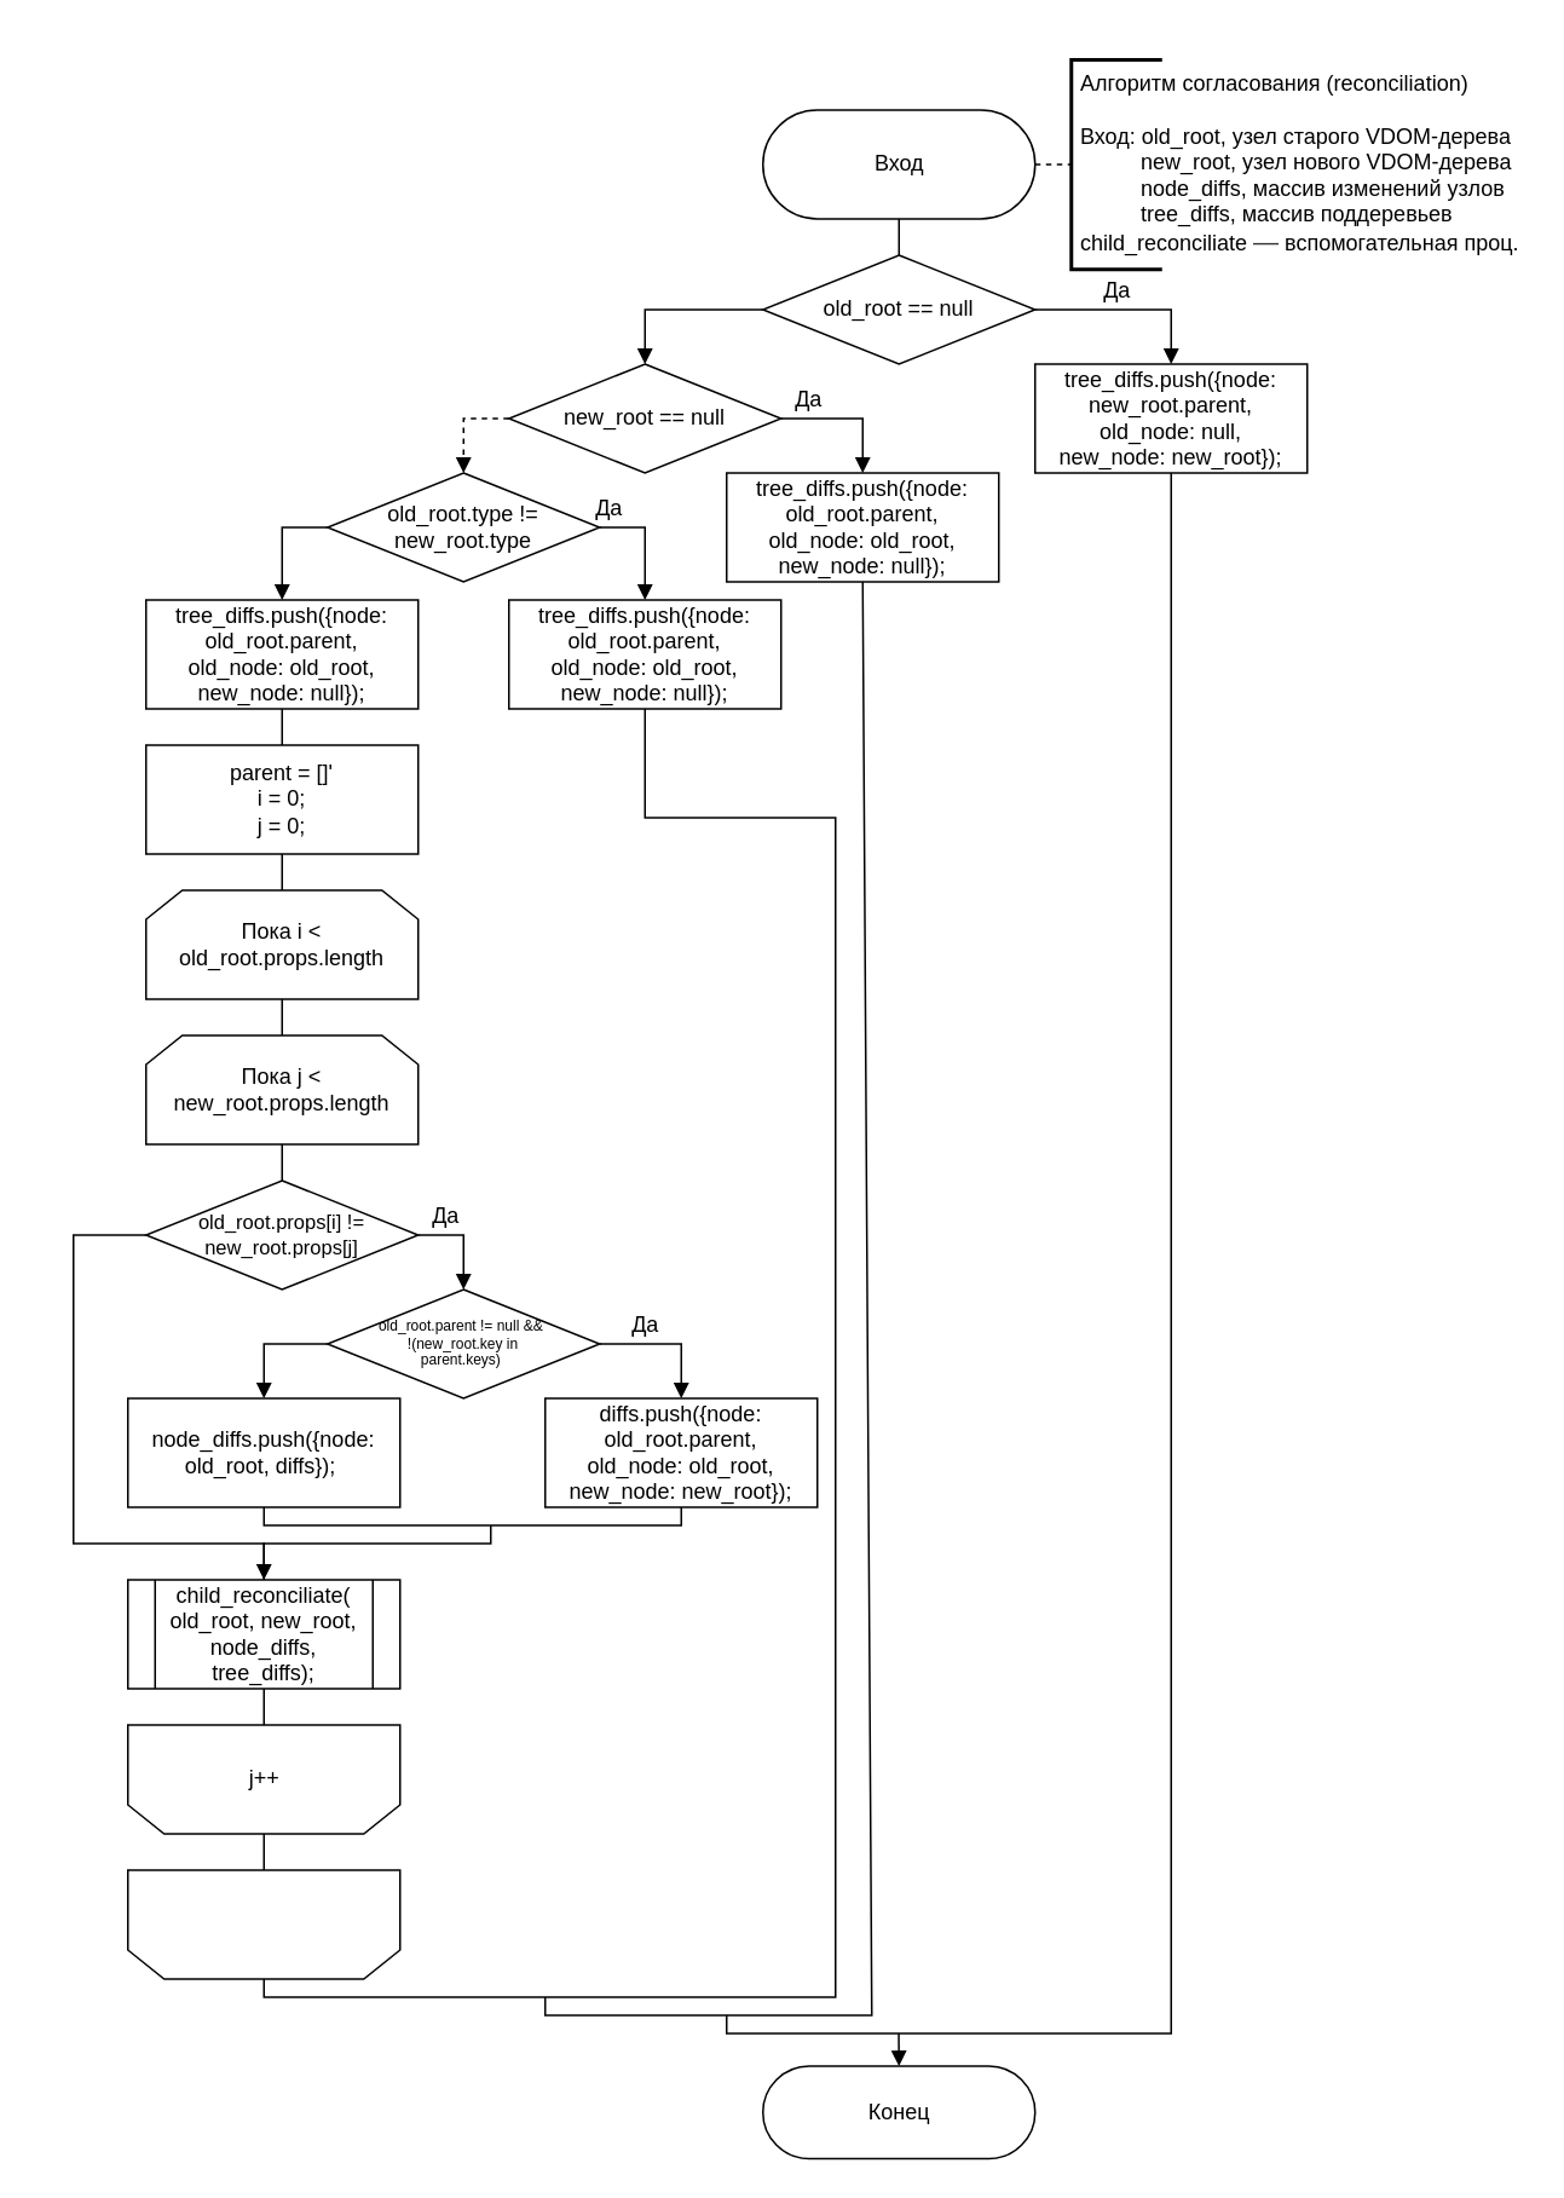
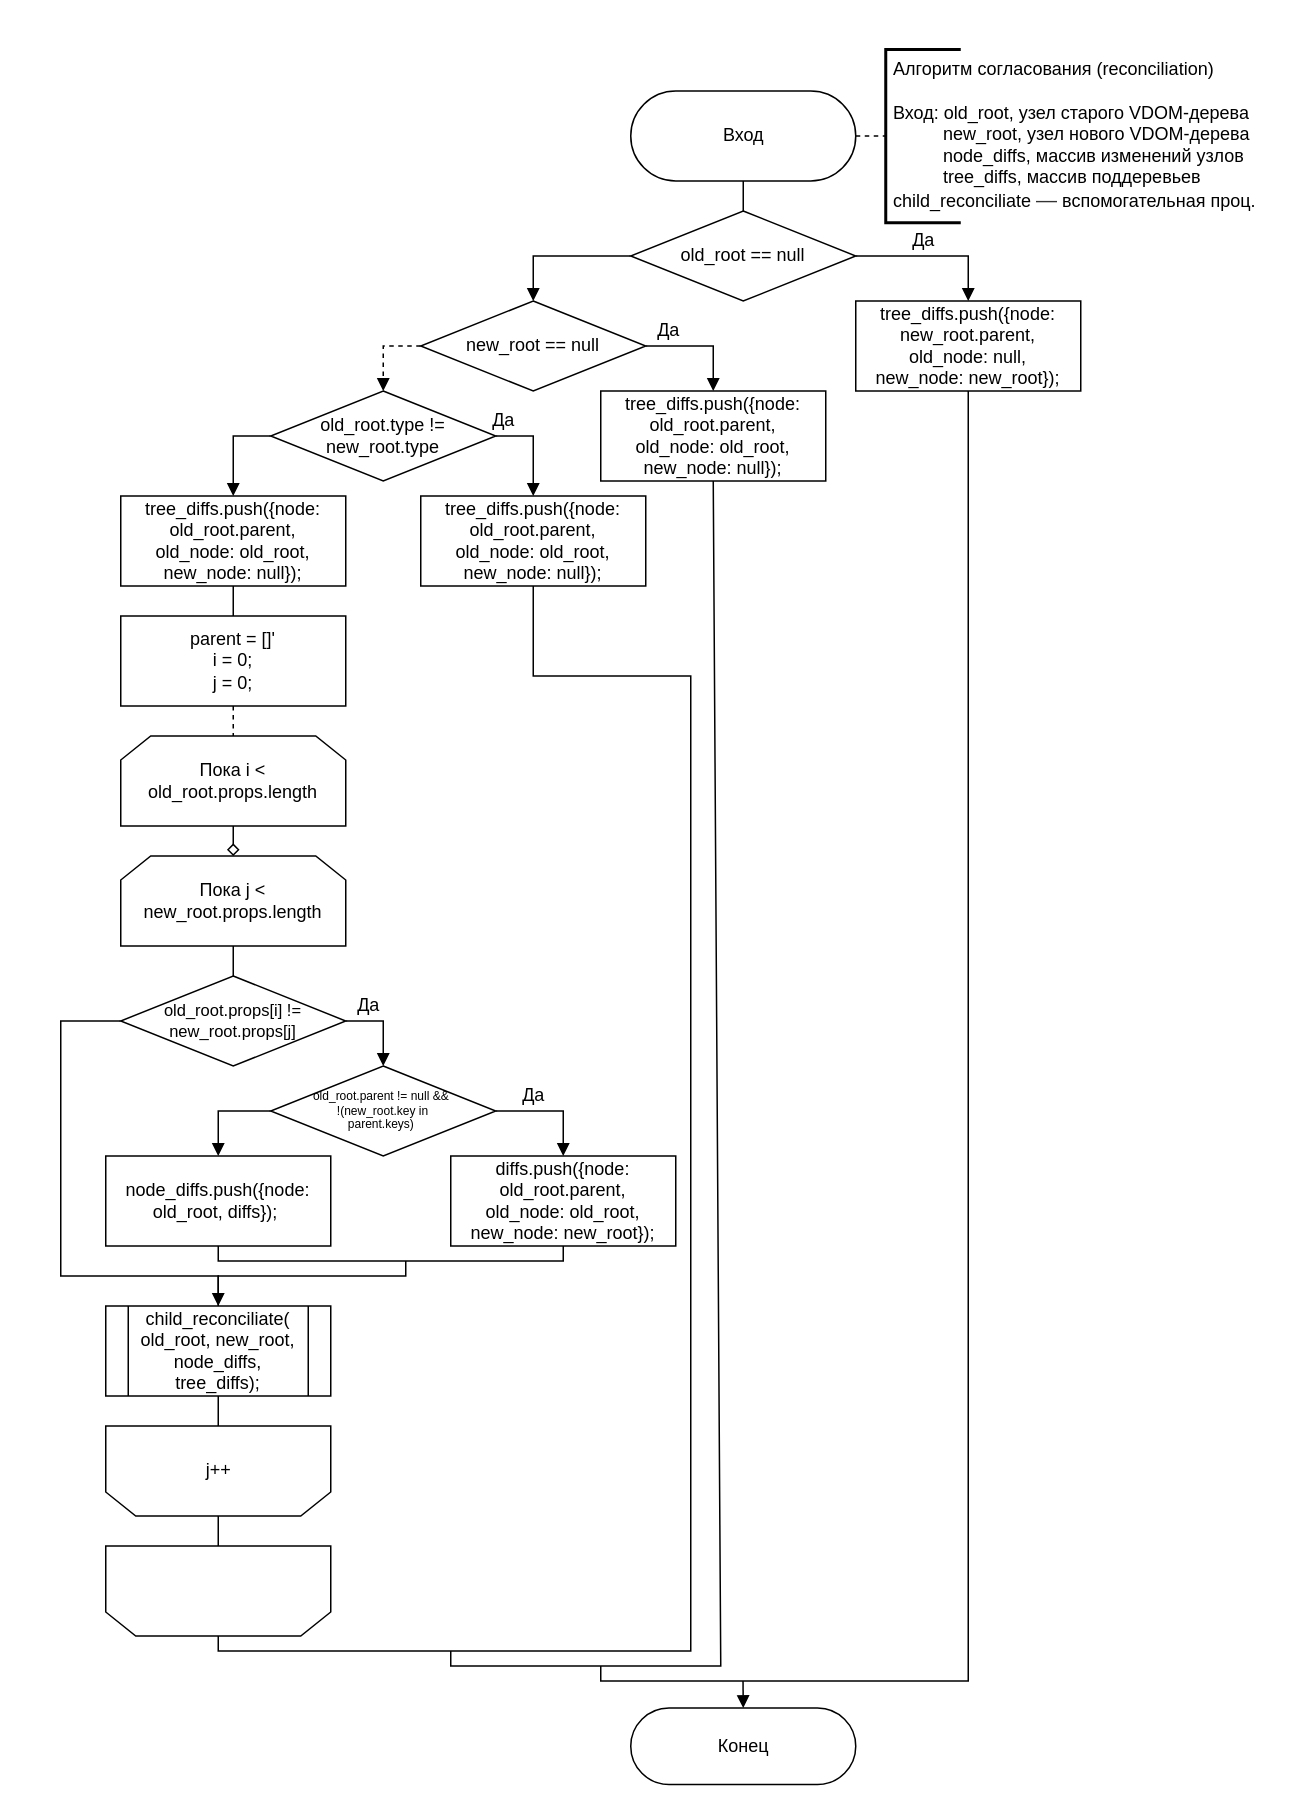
  <mxCell id="0" />
  <mxCell id="1" parent="0" />
  <mxCell id="2" value="" style="whiteSpace=wrap;html=1;strokeWidth=0;fillColor=none;strokeColor=none;" parent="1" vertex="1"><mxGeometry width="820" height="1160" as="geometry" x="20" y="20" /></mxCell>
  <mxCell id="3" style="edgeStyle=none;rounded=0;html=1;exitX=1;exitY=0.5;exitDx=0;exitDy=0;exitPerimeter=0;entryX=0;entryY=0.5;entryDx=0;entryDy=0;entryPerimeter=0;endArrow=none;endFill=0;dashed=1;" parent="1" source="5" target="6" edge="1"><mxGeometry relative="1" as="geometry" /></mxCell>
  <mxCell id="4" style="edgeStyle=none;rounded=0;html=1;exitX=0.5;exitY=0.5;exitDx=0;exitDy=30;exitPerimeter=0;entryX=0.5;entryY=0;entryDx=0;entryDy=0;fontSize=8;endArrow=none;endFill=0;" parent="1" source="5" target="13" edge="1"><mxGeometry relative="1" as="geometry" /></mxCell>
  <mxCell id="5" value="Вход" style="html=1;dashed=0;whitespace=wrap;shape=mxgraph.dfd.start" parent="1" vertex="1"><mxGeometry x="420" y="60" width="150" height="60" as="geometry" /></mxCell>
  <mxCell id="6" value="&amp;nbsp;Алгоритм согласования (reconciliation)&lt;br&gt;&amp;nbsp;&lt;br&gt;&amp;nbsp;Вход: old_root, узел старого VDOM-дерева&lt;br&gt;&amp;nbsp; &amp;nbsp; &amp;nbsp; &amp;nbsp; &amp;nbsp; &amp;nbsp;new_root, узел нового VDOM-дерева&lt;br&gt;&amp;nbsp; &amp;nbsp; &amp;nbsp; &amp;nbsp; &amp;nbsp; &amp;nbsp;node_diffs, массив изменений узлов&lt;br&gt;&amp;nbsp; &amp;nbsp; &amp;nbsp; &amp;nbsp; &amp;nbsp; &amp;nbsp;tree_diffs, массив поддеревьев&lt;br&gt;&amp;nbsp;&lt;span style=&quot;text-align: center&quot;&gt;child_reconciliate&amp;nbsp;&lt;/span&gt;&lt;span style=&quot;color: rgb(51 , 51 , 51) ; font-family: &amp;#34;opensans&amp;#34; , &amp;#34;arial&amp;#34; , &amp;#34;freesans&amp;#34; , sans-serif ; font-size: 14px ; background-color: rgb(255 , 255 , 255)&quot;&gt;—&lt;/span&gt;&lt;span style=&quot;text-align: center&quot;&gt;&amp;nbsp;вспомогательная проц.&lt;/span&gt;" style="strokeWidth=2;html=1;shape=mxgraph.flowchart.annotation_1;align=left;pointerEvents=1;" parent="1" vertex="1"><mxGeometry x="590" y="32.25" width="50" height="115.5" as="geometry" /></mxCell>
- <mxCell id="7" style="edgeStyle=none;rounded=0;html=1;exitX=0.5;exitY=1;exitDx=0;exitDy=0;entryX=0.5;entryY=0;entryDx=0;entryDy=0;fontSize=8;endArrow=none;endFill=0;" parent="1" source="8" target="37" edge="1"><mxGeometry relative="1" as="geometry" /></mxCell>
+ <mxCell id="7" style="edgeStyle=none;rounded=0;html=1;exitX=0.5;exitY=1;exitDx=0;exitDy=0;entryX=0.5;entryY=0;entryDx=0;entryDy=0;fontSize=8;endArrow=diamond;endFill=0;" parent="1" source="8" target="37" edge="1"><mxGeometry relative="1" as="geometry" /></mxCell>
  <mxCell id="8" value="Пока i &amp;lt; old_root.props.length" style="shape=loopLimit;whiteSpace=wrap;html=1;rotation=0;" parent="1" vertex="1"><mxGeometry x="80" y="490" width="150" height="60" as="geometry" /></mxCell>
  <mxCell id="9" style="edgeStyle=none;rounded=0;html=1;exitX=0.5;exitY=1;exitDx=0;exitDy=0;fontSize=8;endArrow=none;endFill=0;" parent="1" source="10" edge="1"><mxGeometry relative="1" as="geometry"><mxPoint x="400" y="1110" as="targetPoint" /><Array as="points"><mxPoint x="645" y="1120" /><mxPoint x="400" y="1120" /></Array></mxGeometry></mxCell>
  <mxCell id="10" value="tree_diffs.push({node: new_root.parent,&lt;br&gt;old_node: null,&lt;br&gt;new_node: new_root});" style="rounded=0;whiteSpace=wrap;html=1;" parent="1" vertex="1"><mxGeometry x="570" y="200" width="150" height="60" as="geometry" /></mxCell>
  <mxCell id="11" style="edgeStyle=none;rounded=0;html=1;exitX=1;exitY=0.5;exitDx=0;exitDy=0;entryX=0.5;entryY=0;entryDx=0;entryDy=0;endArrow=block;endFill=1;" parent="1" source="13" target="10" edge="1"><mxGeometry relative="1" as="geometry"><Array as="points"><mxPoint x="645" y="170" /></Array></mxGeometry></mxCell>
  <mxCell id="12" style="edgeStyle=none;rounded=0;html=1;exitX=0;exitY=0.5;exitDx=0;exitDy=0;entryX=0.5;entryY=0;entryDx=0;entryDy=0;endArrow=block;endFill=1;" parent="1" source="13" target="22" edge="1"><mxGeometry relative="1" as="geometry"><Array as="points"><mxPoint x="355" y="170" /></Array></mxGeometry></mxCell>
  <mxCell id="13" value="old_root == null" style="rhombus;whiteSpace=wrap;html=1;rotation=0;" parent="1" vertex="1"><mxGeometry x="420" y="140" width="150" height="60" as="geometry" /></mxCell>
  <mxCell id="14" style="edgeStyle=none;rounded=0;html=1;exitX=0.5;exitY=0.5;exitDx=0;exitDy=-25.5;exitPerimeter=0;fontSize=8;endArrow=none;endFill=0;startArrow=block;startFill=1;" parent="1" source="15" edge="1"><mxGeometry relative="1" as="geometry"><mxPoint x="494.848" y="1120" as="targetPoint" /></mxGeometry></mxCell>
  <mxCell id="15" value="Конец" style="html=1;dashed=0;whitespace=wrap;shape=mxgraph.dfd.start" parent="1" vertex="1"><mxGeometry x="420" y="1138" width="150" height="51" as="geometry" /></mxCell>
  <mxCell id="16" style="edgeStyle=none;rounded=0;html=1;exitX=0.5;exitY=0;exitDx=0;exitDy=0;entryX=0.5;entryY=1;entryDx=0;entryDy=0;fontSize=8;endArrow=none;endFill=0;" parent="1" source="17" target="47" edge="1"><mxGeometry relative="1" as="geometry" /></mxCell>
  <mxCell id="17" value="" style="shape=loopLimit;whiteSpace=wrap;html=1;rotation=-180;" parent="1" vertex="1"><mxGeometry x="70" y="950" width="150" height="60" as="geometry" /></mxCell>
  <mxCell id="18" value="j++" style="text;html=1;resizable=0;autosize=1;align=center;verticalAlign=middle;points=[];fillColor=none;strokeColor=none;rounded=0;" parent="1" vertex="1"><mxGeometry x="130" y="970" width="30" height="20" as="geometry" /></mxCell>
  <mxCell id="19" value="Да" style="text;html=1;resizable=0;autosize=1;align=center;verticalAlign=middle;points=[];fillColor=none;strokeColor=none;rounded=0;" parent="1" vertex="1"><mxGeometry x="600" y="150" width="30" height="20" as="geometry" /></mxCell>
  <mxCell id="20" style="edgeStyle=none;html=1;exitX=1;exitY=0.5;exitDx=0;exitDy=0;entryX=0.5;entryY=0;entryDx=0;entryDy=0;rounded=0;endArrow=block;endFill=1;" parent="1" source="22" target="24" edge="1"><mxGeometry relative="1" as="geometry"><Array as="points"><mxPoint x="475" y="230" /></Array></mxGeometry></mxCell>
  <mxCell id="21" style="edgeStyle=none;rounded=0;html=1;exitX=0;exitY=0.5;exitDx=0;exitDy=0;entryX=0.5;entryY=0;entryDx=0;entryDy=0;endArrow=block;endFill=1;dashed=1;" parent="1" source="22" target="28" edge="1"><mxGeometry relative="1" as="geometry"><Array as="points"><mxPoint x="255" y="230" /></Array></mxGeometry></mxCell>
  <mxCell id="22" value="new_root == null" style="rhombus;whiteSpace=wrap;html=1;rotation=0;" parent="1" vertex="1"><mxGeometry x="280" y="200" width="150" height="60" as="geometry" /></mxCell>
  <mxCell id="23" style="edgeStyle=none;rounded=0;html=1;exitX=0.5;exitY=1;exitDx=0;exitDy=0;fontSize=8;endArrow=none;endFill=0;" parent="1" source="24" edge="1"><mxGeometry relative="1" as="geometry"><mxPoint x="300" y="1100" as="targetPoint" /><Array as="points"><mxPoint x="480" y="1110" /><mxPoint x="300" y="1110" /></Array></mxGeometry></mxCell>
  <mxCell id="24" value="tree_diffs.push({node: old_root.parent,&lt;br&gt;old_node: old_root,&lt;br&gt;new_node: null});" style="rounded=0;whiteSpace=wrap;html=1;" parent="1" vertex="1"><mxGeometry x="400" y="260" width="150" height="60" as="geometry" /></mxCell>
  <mxCell id="25" value="Да" style="text;html=1;resizable=0;autosize=1;align=center;verticalAlign=middle;points=[];fillColor=none;strokeColor=none;rounded=0;" parent="1" vertex="1"><mxGeometry x="430" y="210" width="30" height="20" as="geometry" /></mxCell>
  <mxCell id="26" style="edgeStyle=none;rounded=0;html=1;exitX=1;exitY=0.5;exitDx=0;exitDy=0;entryX=0.5;entryY=0;entryDx=0;entryDy=0;endArrow=block;endFill=1;" parent="1" source="28" target="30" edge="1"><mxGeometry relative="1" as="geometry"><Array as="points"><mxPoint x="355" y="290" /></Array></mxGeometry></mxCell>
  <mxCell id="27" style="edgeStyle=none;rounded=0;html=1;exitX=0;exitY=0.5;exitDx=0;exitDy=0;entryX=0.5;entryY=0;entryDx=0;entryDy=0;endArrow=block;endFill=1;" parent="1" source="28" target="33" edge="1"><mxGeometry relative="1" as="geometry"><Array as="points"><mxPoint x="155" y="290" /></Array></mxGeometry></mxCell>
  <mxCell id="28" value="old_root.type != new_root.type" style="rhombus;whiteSpace=wrap;html=1;rotation=0;" parent="1" vertex="1"><mxGeometry x="180" y="260" width="150" height="60" as="geometry" /></mxCell>
  <mxCell id="29" style="edgeStyle=none;rounded=0;html=1;exitX=0.5;exitY=1;exitDx=0;exitDy=0;fontSize=8;endArrow=none;endFill=0;entryX=0.5;entryY=0;entryDx=0;entryDy=0;" parent="1" source="30" target="47" edge="1"><mxGeometry relative="1" as="geometry"><mxPoint x="460" y="1110" as="targetPoint" /><Array as="points"><mxPoint x="355" y="450" /><mxPoint x="460" y="450" /><mxPoint x="460" y="1100" /><mxPoint x="145" y="1100" /></Array></mxGeometry></mxCell>
  <mxCell id="30" value="tree_diffs.push({node: old_root.parent,&lt;br&gt;old_node: old_root,&lt;br&gt;new_node: null});" style="rounded=0;whiteSpace=wrap;html=1;" parent="1" vertex="1"><mxGeometry x="280" y="330" width="150" height="60" as="geometry" /></mxCell>
  <mxCell id="31" value="Да" style="text;html=1;resizable=0;autosize=1;align=center;verticalAlign=middle;points=[];fillColor=none;strokeColor=none;rounded=0;" parent="1" vertex="1"><mxGeometry x="320" y="270" width="30" height="20" as="geometry" /></mxCell>
  <mxCell id="32" style="edgeStyle=none;rounded=0;html=1;exitX=0.5;exitY=1;exitDx=0;exitDy=0;entryX=0.5;entryY=0;entryDx=0;entryDy=0;fontSize=8;endArrow=none;endFill=0;" parent="1" source="33" target="35" edge="1"><mxGeometry relative="1" as="geometry" /></mxCell>
  <mxCell id="33" value="tree_diffs.push({node: old_root.parent,&lt;br&gt;old_node: old_root,&lt;br&gt;new_node: null});" style="rounded=0;whiteSpace=wrap;html=1;" parent="1" vertex="1"><mxGeometry x="80" y="330" width="150" height="60" as="geometry" /></mxCell>
- <mxCell id="34" style="edgeStyle=none;rounded=0;html=1;exitX=0.5;exitY=1;exitDx=0;exitDy=0;entryX=0.5;entryY=0;entryDx=0;entryDy=0;fontSize=8;endArrow=none;endFill=0;" parent="1" source="35" target="8" edge="1"><mxGeometry relative="1" as="geometry" /></mxCell>
+ <mxCell id="34" style="edgeStyle=none;rounded=0;html=1;exitX=0.5;exitY=1;exitDx=0;exitDy=0;entryX=0.5;entryY=0;entryDx=0;entryDy=0;fontSize=8;endArrow=none;endFill=0;dashed=1;" parent="1" source="35" target="8" edge="1"><mxGeometry relative="1" as="geometry" /></mxCell>
  <mxCell id="35" value="parent = []'&lt;br&gt;i = 0;&lt;br&gt;j = 0;" style="rounded=0;whiteSpace=wrap;html=1;" parent="1" vertex="1"><mxGeometry x="80" y="410" width="150" height="60" as="geometry" /></mxCell>
  <mxCell id="36" style="edgeStyle=none;rounded=0;html=1;exitX=0.5;exitY=1;exitDx=0;exitDy=0;entryX=0.5;entryY=0;entryDx=0;entryDy=0;fontSize=8;endArrow=none;endFill=0;" parent="1" source="37" target="40" edge="1"><mxGeometry relative="1" as="geometry" /></mxCell>
  <mxCell id="37" value="Пока j &amp;lt; new_root.props.length" style="shape=loopLimit;whiteSpace=wrap;html=1;rotation=0;" parent="1" vertex="1"><mxGeometry x="80" y="570" width="150" height="60" as="geometry" /></mxCell>
  <mxCell id="38" style="edgeStyle=none;rounded=0;html=1;exitX=1;exitY=0.5;exitDx=0;exitDy=0;entryX=0.5;entryY=0;entryDx=0;entryDy=0;fontSize=8;endArrow=block;endFill=1;" parent="1" source="40" target="44" edge="1"><mxGeometry relative="1" as="geometry"><Array as="points"><mxPoint x="255" y="680" /></Array></mxGeometry></mxCell>
  <mxCell id="39" style="edgeStyle=none;rounded=0;html=1;exitX=0;exitY=0.5;exitDx=0;exitDy=0;entryX=0.5;entryY=0;entryDx=0;entryDy=0;fontSize=8;endArrow=block;endFill=1;" parent="1" source="40" target="50" edge="1"><mxGeometry relative="1" as="geometry"><Array as="points"><mxPoint x="40" y="680" /><mxPoint x="40" y="850" /><mxPoint x="145" y="850" /></Array></mxGeometry></mxCell>
  <mxCell id="40" value="old_root.props[i] != new_root.props[j]" style="rhombus;whiteSpace=wrap;html=1;rotation=0;fontSize=11;" parent="1" vertex="1"><mxGeometry x="80" y="650" width="150" height="60" as="geometry" /></mxCell>
  <mxCell id="41" value="diffs.push({node: old_root.parent,&lt;br&gt;old_node: old_root,&lt;br&gt;new_node: new_root});" style="rounded=0;whiteSpace=wrap;html=1;" parent="1" vertex="1"><mxGeometry x="300" y="770" width="150" height="60" as="geometry" /></mxCell>
  <mxCell id="42" style="edgeStyle=none;rounded=0;html=1;exitX=1;exitY=0.5;exitDx=0;exitDy=0;entryX=0.5;entryY=0;entryDx=0;entryDy=0;fontSize=8;endArrow=block;endFill=1;" parent="1" source="44" target="41" edge="1"><mxGeometry relative="1" as="geometry"><Array as="points"><mxPoint x="375" y="740" /></Array></mxGeometry></mxCell>
  <mxCell id="43" style="edgeStyle=none;rounded=0;html=1;exitX=0;exitY=0.5;exitDx=0;exitDy=0;entryX=0.5;entryY=0;entryDx=0;entryDy=0;fontSize=8;endArrow=block;endFill=1;" parent="1" source="44" target="46" edge="1"><mxGeometry relative="1" as="geometry"><Array as="points"><mxPoint x="145" y="740" /></Array></mxGeometry></mxCell>
  <mxCell id="44" value="&lt;font style=&quot;font-size: 8px&quot;&gt;old_root.parent != null &amp;amp;&amp;amp;&amp;nbsp;&lt;br&gt;!(new_root.key in &lt;br&gt;parent.keys)&amp;nbsp;&lt;/font&gt;" style="rhombus;whiteSpace=wrap;html=1;rotation=0;fontSize=8;" parent="1" vertex="1"><mxGeometry x="180" y="710" width="150" height="60" as="geometry" /></mxCell>
  <mxCell id="45" style="edgeStyle=none;rounded=0;html=1;exitX=0.5;exitY=1;exitDx=0;exitDy=0;entryX=0.5;entryY=1;entryDx=0;entryDy=0;fontSize=8;endArrow=none;endFill=0;" parent="1" source="46" target="41" edge="1"><mxGeometry relative="1" as="geometry"><Array as="points"><mxPoint x="145" y="840" /><mxPoint x="375" y="840" /></Array></mxGeometry></mxCell>
  <mxCell id="46" value="node_diffs.push({node: old_root, diffs});&amp;nbsp;" style="rounded=0;whiteSpace=wrap;html=1;" parent="1" vertex="1"><mxGeometry x="70" y="770" width="150" height="60" as="geometry" /></mxCell>
  <mxCell id="47" value="" style="shape=loopLimit;whiteSpace=wrap;html=1;rotation=-180;" parent="1" vertex="1"><mxGeometry x="70" y="1030" width="150" height="60" as="geometry" /></mxCell>
  <mxCell id="48" style="edgeStyle=none;rounded=0;html=1;exitX=0.5;exitY=0;exitDx=0;exitDy=0;fontSize=8;endArrow=none;endFill=0;" parent="1" source="50" edge="1"><mxGeometry relative="1" as="geometry"><mxPoint x="270" y="840" as="targetPoint" /><Array as="points"><mxPoint x="145" y="850" /><mxPoint x="270" y="850" /></Array></mxGeometry></mxCell>
  <mxCell id="49" style="edgeStyle=none;rounded=0;html=1;exitX=0.5;exitY=1;exitDx=0;exitDy=0;entryX=0.5;entryY=1;entryDx=0;entryDy=0;fontSize=8;endArrow=none;endFill=0;" parent="1" source="50" target="17" edge="1"><mxGeometry relative="1" as="geometry" /></mxCell>
  <mxCell id="50" value="&lt;span style=&quot;font-size: 12px&quot;&gt;child_reconciliate(&lt;br&gt;old_root, new_root, node_diffs, tree_diffs);&lt;/span&gt;" style="shape=process;whiteSpace=wrap;html=1;backgroundOutline=1;fontSize=8;rotation=0;" parent="1" vertex="1"><mxGeometry x="70" y="870" width="150" height="60" as="geometry" /></mxCell>
  <mxCell id="51" value="Да" style="text;html=1;resizable=0;autosize=1;align=center;verticalAlign=middle;points=[];fillColor=none;strokeColor=none;rounded=0;" parent="1" vertex="1"><mxGeometry x="230" y="660" width="30" height="20" as="geometry" /></mxCell>
  <mxCell id="52" value="Да" style="text;html=1;resizable=0;autosize=1;align=center;verticalAlign=middle;points=[];fillColor=none;strokeColor=none;rounded=0;" parent="1" vertex="1"><mxGeometry x="340" y="720" width="30" height="20" as="geometry" /></mxCell>
